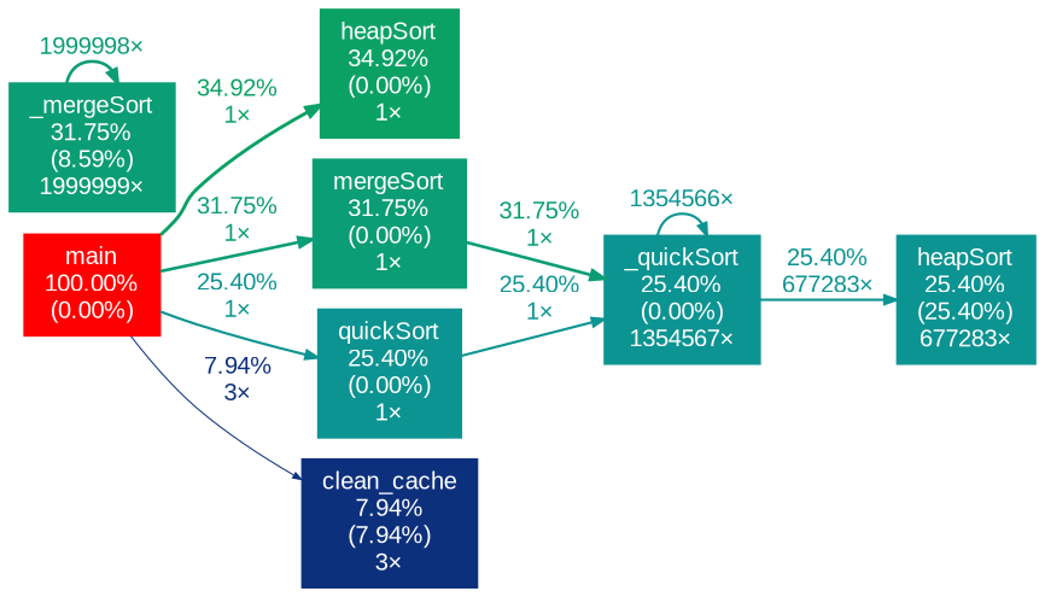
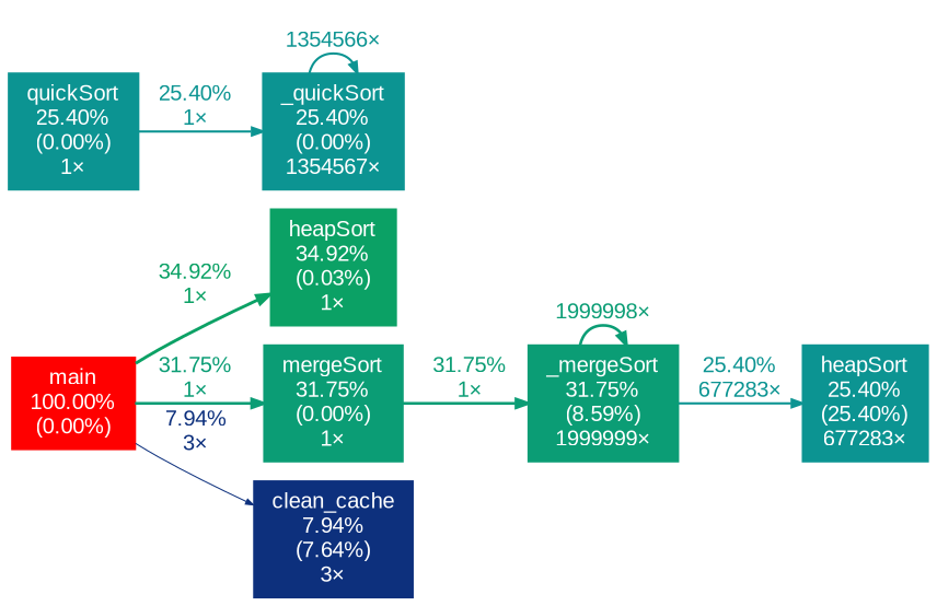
  digraph {
    fontname=Arial
    nodesep=0.125
    rankdir=LR
    ranksep=0.25
    node [color="#0c9492" fontcolor="#ffffff" fontname=Arial fontsize=10.00 shape=box style=filled]
    edge [arrowsize=0.50 color="#0c9492" fontcolor="#0c9492" fontname=Arial fontsize=10.00 labeldistance=1.02 penwidth=1.02]
    n1 [color="#ff0000" height=0 label="main\n100.00%\n(0.00%)" width=0]
-   n2 [color="#0ba165" height=0 label="heapSort\n34.92%\n(0.00%)\n1×" width=0]
+   n2 [color="#0ba165" height=0 label="heapSort\n34.92%\n(0.03%)\n1×" width=0]
    n3 [color="#0b9d75" height=0 label="mergeSort\n31.75%\n(0.00%)\n1×" width=0]
    n4 [height=0 label="quickSort\n25.40%\n(0.00%)\n1×" width=0]
-   n5 [color="#0d307d" height=0 label="clean_cache\n7.94%\n(7.94%)\n3×" width=0]
+   n5 [color="#0d307d" height=0 label="clean_cache\n7.94%\n(7.64%)\n3×" width=0]
    n6 [color="#0b9d75" height=0 label="_mergeSort\n31.75%\n(8.59%)\n1999999×" width=0]
    n7 [height=0 label="_quickSort\n25.40%\n(0.00%)\n1354567×" width=0]
    n8 [height=0 label="heapSort\n25.40%\n(25.40%)\n677283×" width=0]
    n1 -> n2 [arrowsize=0.59 color="#0ba165" fontcolor="#0ba165" label="34.92%\n1×" labeldistance=1.40 penwidth=1.40]
    n1 -> n3 [arrowsize=0.56 color="#0b9d75" fontcolor="#0b9d75" label="31.75%\n1×" labeldistance=1.27 penwidth=1.27]
-   n1 -> n4 [label="25.40%\n1×"]
    n1 -> n5 [arrowsize=0.35 color="#0d307d" fontcolor="#0d307d" label="7.94%\n3×" labeldistance=0.50 penwidth=0.50]
-   n3 -> n7 [arrowsize=0.56 color="#0b9d75" fontcolor="#0b9d75" label="31.75%\n1×" labeldistance=1.27 penwidth=1.27]
+   n3 -> n6 [arrowsize=0.56 color="#0b9d75" fontcolor="#0b9d75" label="31.75%\n1×" labeldistance=1.27 penwidth=1.27]
    n4 -> n7 [label="25.40%\n1×"]
    n6 -> n6 [arrowsize=0.56 color="#0b9d75" fontcolor="#0b9d75" label="1999998×" labeldistance=1.27 penwidth=1.27]
    n7 -> n7 [label="1354566×"]
-   n7 -> n8 [label="25.40%\n677283×"]
+   n6 -> n8 [label="25.40%\n677283×"]
  }
